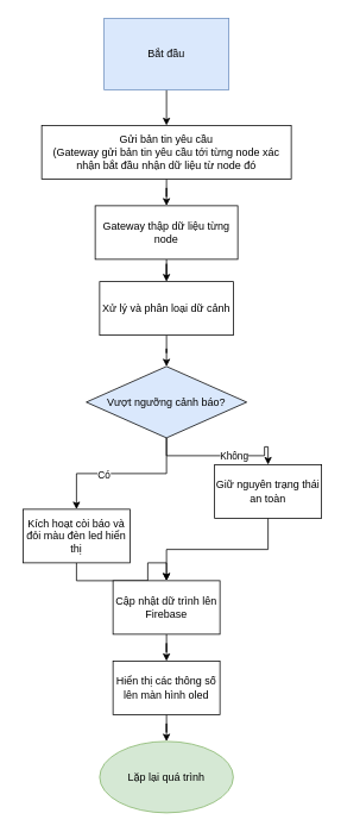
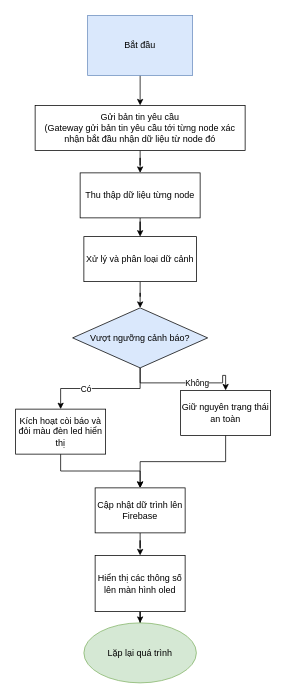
  <mxCell id="0" />
  <mxCell id="1" parent="0" />
  <mxCell id="2" value="" style="edgeStyle=orthogonalEdgeStyle;rounded=0;orthogonalLoop=1;jettySize=auto;html=1;" edge="1" parent="1" source="3" target="5"><mxGeometry relative="1" as="geometry" /></mxCell>
  <mxCell id="3" value="Bắt đầu" style="whiteSpace=wrap;html=1;fillColor=#dae8fc;strokeColor=#6c8ebf;rounded=0;" vertex="1" parent="1"><mxGeometry x="116" y="20" width="140" height="80" as="geometry" /></mxCell>
  <mxCell id="4" value="" style="edgeStyle=orthogonalEdgeStyle;rounded=0;orthogonalLoop=1;jettySize=auto;html=1;" edge="1" parent="1" source="5" target="7"><mxGeometry relative="1" as="geometry" /></mxCell>
  <mxCell id="5" value="Gửi bản tin yêu cầu&lt;div&gt;(Gateway gửi bản tin yêu cầu tới từng node xác nhận bắt đầu nhận dữ liệu từ node đó&lt;/div&gt;" style="whiteSpace=wrap;html=1;" vertex="1" parent="1"><mxGeometry x="46" y="140" width="280" height="60" as="geometry" /></mxCell>
  <mxCell id="6" value="" style="edgeStyle=orthogonalEdgeStyle;rounded=0;orthogonalLoop=1;jettySize=auto;html=1;" edge="1" parent="1" source="7" target="9"><mxGeometry relative="1" as="geometry" /></mxCell>
- <mxCell id="7" value="Gateway thập dữ liệu từng node" style="whiteSpace=wrap;html=1;" vertex="1" parent="1"><mxGeometry x="106" y="230" width="160" height="60" as="geometry" /></mxCell>
+ <mxCell id="7" value="Thu thập dữ liệu từng node" style="whiteSpace=wrap;html=1;" vertex="1" parent="1"><mxGeometry x="106" y="230" width="160" height="60" as="geometry" /></mxCell>
  <mxCell id="8" value="" style="edgeStyle=orthogonalEdgeStyle;rounded=0;orthogonalLoop=1;jettySize=auto;html=1;" edge="1" parent="1" source="9" target="14"><mxGeometry relative="1" as="geometry" /></mxCell>
  <mxCell id="9" value="Xử lý và phân loại dữ cảnh" style="whiteSpace=wrap;html=1;" vertex="1" parent="1"><mxGeometry x="111" y="315" width="150" height="60" as="geometry" /></mxCell>
  <mxCell id="10" value="" style="edgeStyle=orthogonalEdgeStyle;rounded=0;orthogonalLoop=1;jettySize=auto;html=1;" edge="1" parent="1" source="14" target="16"><mxGeometry relative="1" as="geometry" /></mxCell>
  <mxCell id="11" value="Có" style="edgeLabel;html=1;align=center;verticalAlign=middle;resizable=0;points=[];" vertex="1" connectable="0" parent="10"><mxGeometry x="0.058" y="1" relative="1" as="geometry"><mxPoint x="-15" as="offset" /></mxGeometry></mxCell>
  <mxCell id="12" value="" style="edgeStyle=orthogonalEdgeStyle;rounded=0;orthogonalLoop=1;jettySize=auto;html=1;" edge="1" parent="1" source="14" target="18"><mxGeometry relative="1" as="geometry" /></mxCell>
  <mxCell id="13" value="Không" style="edgeLabel;html=1;align=center;verticalAlign=middle;resizable=0;points=[];" vertex="1" connectable="0" parent="12"><mxGeometry x="-0.294" y="3" relative="1" as="geometry"><mxPoint x="37" y="3" as="offset" /></mxGeometry></mxCell>
  <mxCell id="14" value="Vượt ngưỡng cảnh báo?" style="rhombus;whiteSpace=wrap;html=1;fillColor=#dae8fc;" vertex="1" parent="1"><mxGeometry x="96" y="410" width="180" height="80" as="geometry" /></mxCell>
  <mxCell id="15" value="" style="edgeStyle=orthogonalEdgeStyle;rounded=0;orthogonalLoop=1;jettySize=auto;html=1;" edge="1" parent="1" source="16" target="20"><mxGeometry relative="1" as="geometry" /></mxCell>
- <mxCell id="16" value="Kích hoạt còi báo và đỏi màu đèn led hiển thị" style="whiteSpace=wrap;html=1;" vertex="1" parent="1"><mxGeometry x="25" y="570" width="120" height="60" as="geometry" /></mxCell>
+ <mxCell id="16" value="Kích hoạt còi báo và đỏi màu đèn led hiển thị" style="whiteSpace=wrap;html=1;" vertex="1" parent="1"><mxGeometry x="20" y="545" width="120" height="60" as="geometry" /></mxCell>
  <mxCell id="17" style="edgeStyle=orthogonalEdgeStyle;rounded=0;orthogonalLoop=1;jettySize=auto;html=1;entryX=0.5;entryY=0;entryDx=0;entryDy=0;" edge="1" parent="1" source="18" target="20"><mxGeometry relative="1" as="geometry" /></mxCell>
  <mxCell id="18" value="Giữ nguyên trạng thái an toàn" style="whiteSpace=wrap;html=1;" vertex="1" parent="1"><mxGeometry x="240" y="520" width="120" height="60" as="geometry" /></mxCell>
  <mxCell id="19" value="" style="edgeStyle=orthogonalEdgeStyle;rounded=0;orthogonalLoop=1;jettySize=auto;html=1;" edge="1" parent="1" source="20" target="22"><mxGeometry relative="1" as="geometry" /></mxCell>
  <mxCell id="20" value="Cập nhật dữ trình lên Firebase" style="whiteSpace=wrap;html=1;" vertex="1" parent="1"><mxGeometry x="126" y="650" width="120" height="60" as="geometry" /></mxCell>
  <mxCell id="21" value="" style="edgeStyle=orthogonalEdgeStyle;rounded=0;orthogonalLoop=1;jettySize=auto;html=1;" edge="1" parent="1" source="22" target="23"><mxGeometry relative="1" as="geometry" /></mxCell>
- <mxCell id="22" value="Hiển thị các thông số lên màn hình oled" style="whiteSpace=wrap;html=1;" vertex="1" parent="1"><mxGeometry x="126" y="740" width="120" height="60" as="geometry" /></mxCell>
+ <mxCell id="22" value="Hiển thị các thông số lên màn hình oled" style="whiteSpace=wrap;html=1;" vertex="1" parent="1"><mxGeometry x="126" y="740" width="120" height="75" as="geometry" /></mxCell>
  <mxCell id="23" value="Lặp lại quá trình" style="ellipse;whiteSpace=wrap;html=1;fillColor=#d5e8d4;strokeColor=#82b366;" vertex="1" parent="1"><mxGeometry x="111" y="830" width="150" height="80" as="geometry" /></mxCell>
